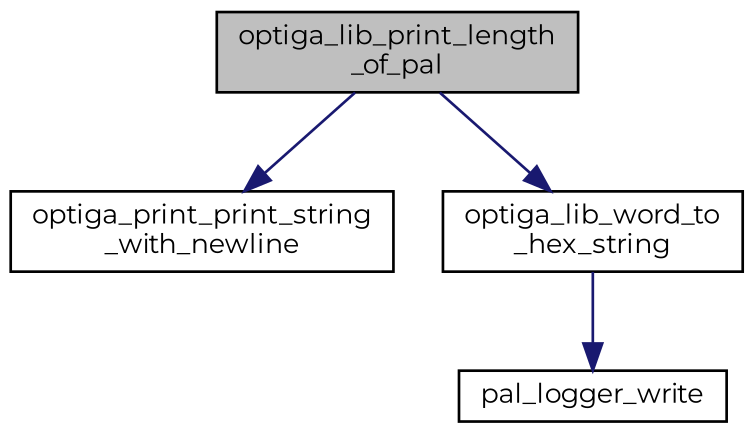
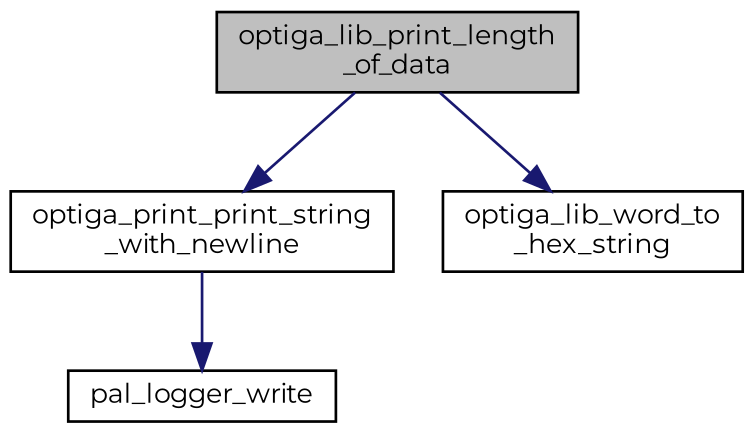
  digraph {
    fontname=Montserrat
    rankdir=TB
    node [color=black fillcolor=white fontname=Montserrat fontsize=10 shape=record style=filled]
    edge [color=midnightblue fontname=Montserrat fontsize=10 labelfontname=Helvetica labelfontsize=10 style=solid]
-   n1 [fillcolor=grey75 fontcolor=black height=0.2 label="optiga_lib_print_length\l_of_pal" width=0.4]
+   n1 [fillcolor=grey75 fontcolor=black height=0.2 label="optiga_lib_print_length\l_of_data" width=0.4]
    n2 [height=0.2 label="optiga_print_print_string\l_with_newline" width=0.4]
    n3 [height=0.2 label="optiga_lib_word_to\l_hex_string" width=0.4]
    n4 [height=0.2 label=pal_logger_write width=0.4]
    n1 -> n2
    n1 -> n3
-   n3 -> n4
+   n2 -> n4
  }
